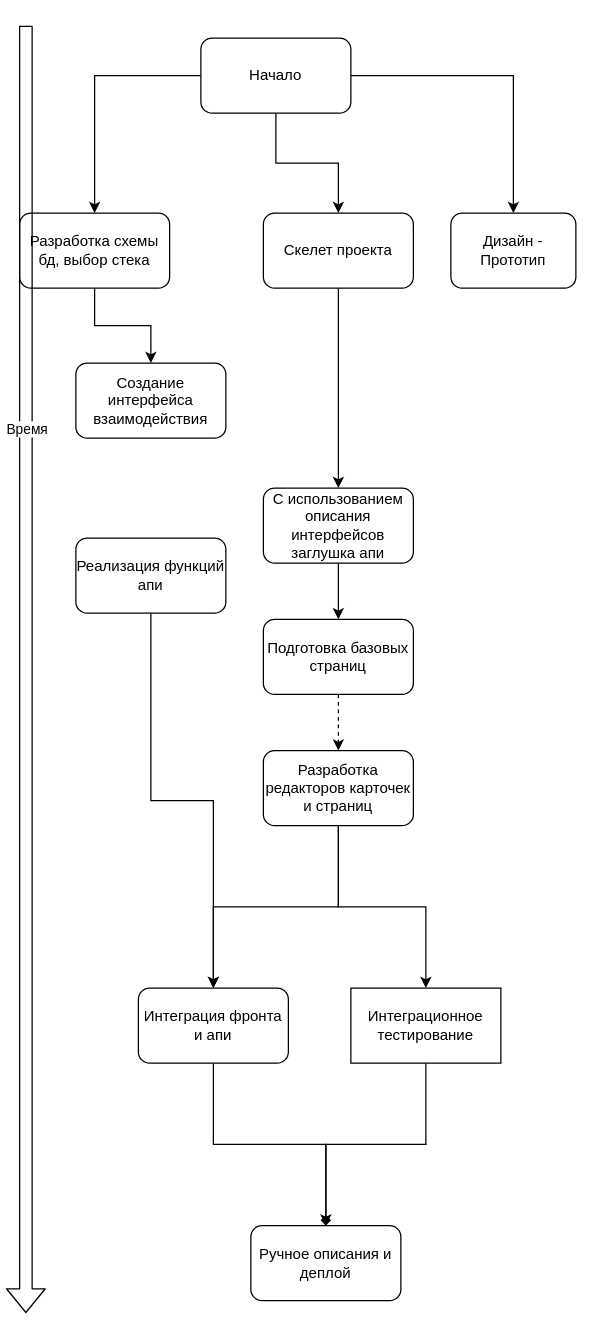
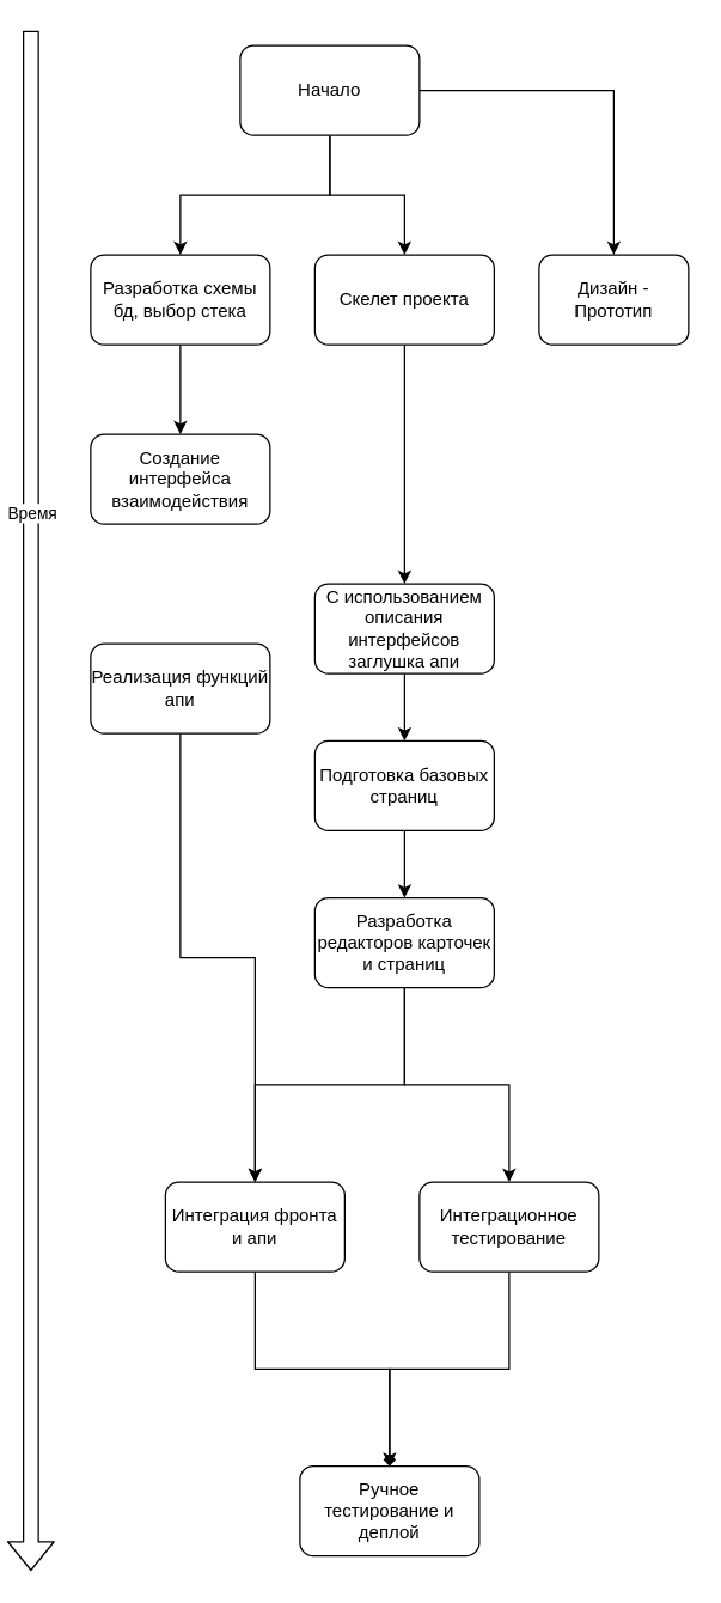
  <mxCell id="0" />
  <mxCell id="1" parent="0" />
  <mxCell id="2" value="" style="edgeStyle=orthogonalEdgeStyle;rounded=0;orthogonalLoop=1;jettySize=auto;html=1;" edge="1" parent="1" source="5" target="7"><mxGeometry relative="1" as="geometry" /></mxCell>
  <mxCell id="3" value="" style="edgeStyle=orthogonalEdgeStyle;rounded=0;orthogonalLoop=1;jettySize=auto;html=1;" edge="1" parent="1" source="5" target="8"><mxGeometry relative="1" as="geometry" /></mxCell>
  <mxCell id="4" value="" style="edgeStyle=orthogonalEdgeStyle;rounded=0;orthogonalLoop=1;jettySize=auto;html=1;" edge="1" parent="1" source="5" target="13"><mxGeometry relative="1" as="geometry" /></mxCell>
  <mxCell id="5" value="Начало" style="rounded=1;whiteSpace=wrap;html=1;" vertex="1" parent="1"><mxGeometry x="160" y="30" width="120" height="60" as="geometry" /></mxCell>
  <mxCell id="6" value="" style="edgeStyle=orthogonalEdgeStyle;rounded=0;orthogonalLoop=1;jettySize=auto;html=1;" edge="1" parent="1" source="7" target="11"><mxGeometry relative="1" as="geometry" /></mxCell>
- <mxCell id="7" value="Разработка схемы бд, выбор стека" style="rounded=1;whiteSpace=wrap;html=1;" vertex="1" parent="1"><mxGeometry x="15" y="170" width="120" height="60" as="geometry" /></mxCell>
+ <mxCell id="7" value="Разработка схемы бд, выбор стека" style="rounded=1;whiteSpace=wrap;html=1;" vertex="1" parent="1"><mxGeometry x="60" y="170" width="120" height="60" as="geometry" /></mxCell>
  <mxCell id="8" value="Дизайн - Прототип" style="rounded=1;whiteSpace=wrap;html=1;" vertex="1" parent="1"><mxGeometry x="360" y="170" width="100" height="60" as="geometry" /></mxCell>
  <mxCell id="9" value="" style="shape=flexArrow;endArrow=classic;html=1;" edge="1" parent="1"><mxGeometry width="50" height="50" relative="1" as="geometry"><mxPoint x="20" y="20" as="sourcePoint" /><mxPoint x="20" y="1050" as="targetPoint" /></mxGeometry></mxCell>
  <mxCell id="10" value="&lt;div&gt;Время&lt;/div&gt;" style="edgeLabel;html=1;align=center;verticalAlign=middle;resizable=0;points=[];" vertex="1" connectable="0" parent="9"><mxGeometry x="-0.375" relative="1" as="geometry"><mxPoint as="offset" /></mxGeometry></mxCell>
  <mxCell id="11" value="Создание интерфейса взаимодействия" style="whiteSpace=wrap;html=1;rounded=1;" vertex="1" parent="1"><mxGeometry x="60" y="290" width="120" height="60" as="geometry" /></mxCell>
  <mxCell id="12" value="" style="edgeStyle=orthogonalEdgeStyle;rounded=0;orthogonalLoop=1;jettySize=auto;html=1;" edge="1" parent="1" source="13" target="15"><mxGeometry relative="1" as="geometry" /></mxCell>
  <mxCell id="13" value="Скелет проекта" style="whiteSpace=wrap;html=1;rounded=1;" vertex="1" parent="1"><mxGeometry x="210" y="170" width="120" height="60" as="geometry" /></mxCell>
  <mxCell id="14" value="" style="edgeStyle=orthogonalEdgeStyle;rounded=0;orthogonalLoop=1;jettySize=auto;html=1;" edge="1" parent="1" source="15" target="17"><mxGeometry relative="1" as="geometry" /></mxCell>
  <mxCell id="15" value="С использованием описания интерфейсов заглушка апи" style="whiteSpace=wrap;html=1;rounded=1;" vertex="1" parent="1"><mxGeometry x="210" y="390" width="120" height="60" as="geometry" /></mxCell>
- <mxCell id="16" value="" style="edgeStyle=orthogonalEdgeStyle;rounded=0;orthogonalLoop=1;jettySize=auto;html=1;dashed=1;" edge="1" parent="1" source="17" target="20"><mxGeometry relative="1" as="geometry" /></mxCell>
+ <mxCell id="16" value="" style="edgeStyle=orthogonalEdgeStyle;rounded=0;orthogonalLoop=1;jettySize=auto;html=1;" edge="1" parent="1" source="17" target="20"><mxGeometry relative="1" as="geometry" /></mxCell>
  <mxCell id="17" value="Подготовка базовых страниц" style="whiteSpace=wrap;html=1;rounded=1;" vertex="1" parent="1"><mxGeometry x="210" y="495" width="120" height="60" as="geometry" /></mxCell>
  <mxCell id="18" value="" style="edgeStyle=orthogonalEdgeStyle;rounded=0;orthogonalLoop=1;jettySize=auto;html=1;" edge="1" parent="1" source="20" target="26"><mxGeometry relative="1" as="geometry" /></mxCell>
  <mxCell id="19" style="edgeStyle=orthogonalEdgeStyle;rounded=0;orthogonalLoop=1;jettySize=auto;html=1;entryX=0.5;entryY=0;entryDx=0;entryDy=0;" edge="1" parent="1" source="20" target="24"><mxGeometry relative="1" as="geometry" /></mxCell>
  <mxCell id="20" value="Разработка редакторов карточек и страниц" style="whiteSpace=wrap;html=1;rounded=1;" vertex="1" parent="1"><mxGeometry x="210" y="600" width="120" height="60" as="geometry" /></mxCell>
  <mxCell id="21" value="" style="edgeStyle=orthogonalEdgeStyle;rounded=0;orthogonalLoop=1;jettySize=auto;html=1;" edge="1" parent="1" source="22" target="24"><mxGeometry relative="1" as="geometry" /></mxCell>
  <mxCell id="22" value="Реализация функций апи" style="whiteSpace=wrap;html=1;rounded=1;" vertex="1" parent="1"><mxGeometry x="60" y="430" width="120" height="60" as="geometry" /></mxCell>
  <mxCell id="23" style="edgeStyle=orthogonalEdgeStyle;rounded=0;orthogonalLoop=1;jettySize=auto;html=1;" edge="1" parent="1" source="24" target="27"><mxGeometry relative="1" as="geometry" /></mxCell>
  <mxCell id="24" value="Интеграция фронта и апи" style="whiteSpace=wrap;html=1;rounded=1;" vertex="1" parent="1"><mxGeometry x="110" y="790" width="120" height="60" as="geometry" /></mxCell>
  <mxCell id="25" value="" style="edgeStyle=orthogonalEdgeStyle;rounded=0;orthogonalLoop=1;jettySize=auto;html=1;endArrow=diamond;" edge="1" parent="1" source="26" target="27"><mxGeometry relative="1" as="geometry" /></mxCell>
- <mxCell id="26" value="Интеграционное тестирование" style="whiteSpace=wrap;html=1;rounded=0;" vertex="1" parent="1"><mxGeometry x="280" y="790" width="120" height="60" as="geometry" /></mxCell>
- <mxCell id="27" value="Ручное описания и деплой" style="whiteSpace=wrap;html=1;rounded=1;" vertex="1" parent="1"><mxGeometry x="200" y="980" width="120" height="60" as="geometry" /></mxCell>
+ <mxCell id="26" value="Интеграционное тестирование" style="whiteSpace=wrap;html=1;rounded=1;" vertex="1" parent="1"><mxGeometry x="280" y="790" width="120" height="60" as="geometry" /></mxCell>
+ <mxCell id="27" value="Ручное тестирование и деплой" style="whiteSpace=wrap;html=1;rounded=1;" vertex="1" parent="1"><mxGeometry x="200" y="980" width="120" height="60" as="geometry" /></mxCell>
